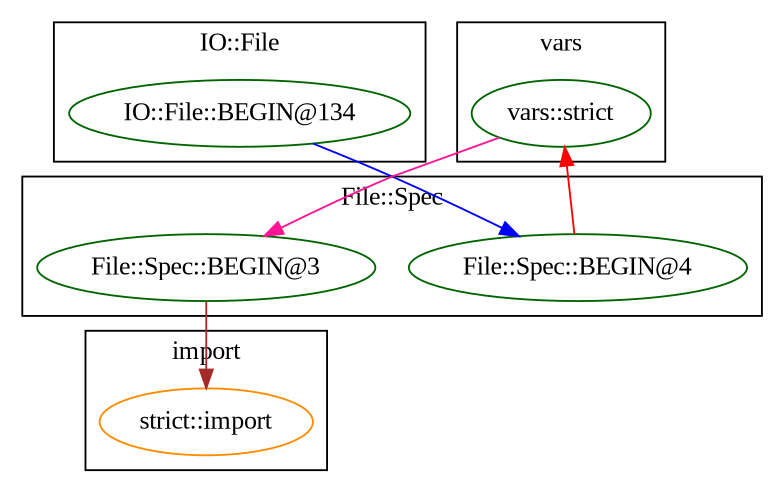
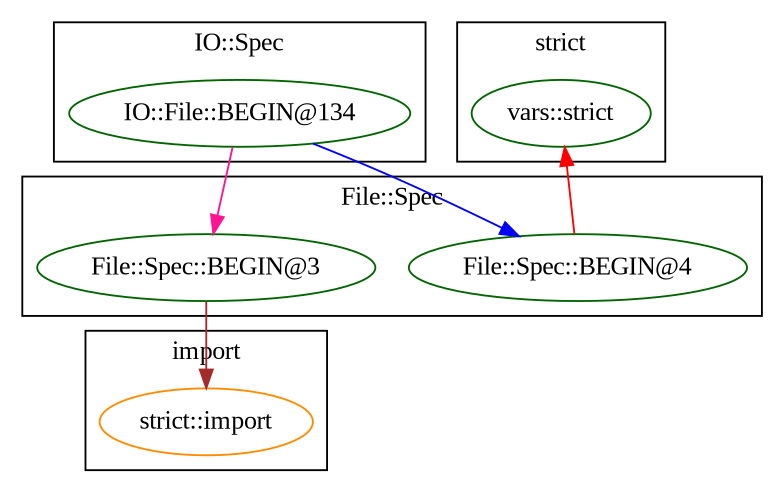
  digraph {
    fontname="Liberation Serif"
    node [color=darkgreen fontname="Liberation Serif"]
    edge [fontname="Liberation Serif"]
    "IO::File::BEGIN@134"
    n2 [label="vars::strict"]
    "strict::import" [color=darkorange]
    "File::Spec::BEGIN@4"
    "File::Spec::BEGIN@3"
    subgraph cluster_1 {
-     label="IO::File"
+     label="IO::Spec"
      "IO::File::BEGIN@134"
    }
    subgraph cluster_2 {
-     label=vars
+     label="strict"
      n2
    }
    subgraph cluster_3 {
      label=import
      "strict::import"
    }
    subgraph cluster_4 {
      label="File::Spec"
      "File::Spec::BEGIN@4"
      "File::Spec::BEGIN@3"
    }
    "IO::File::BEGIN@134" -> "File::Spec::BEGIN@4" [color=blue]
-   n2 -> "File::Spec::BEGIN@3" [color=deeppink]
+   "IO::File::BEGIN@134" -> "File::Spec::BEGIN@3" [color=deeppink]
    "File::Spec::BEGIN@4" -> n2 [color=red]
    "File::Spec::BEGIN@3" -> "strict::import" [color=brown]
  }
